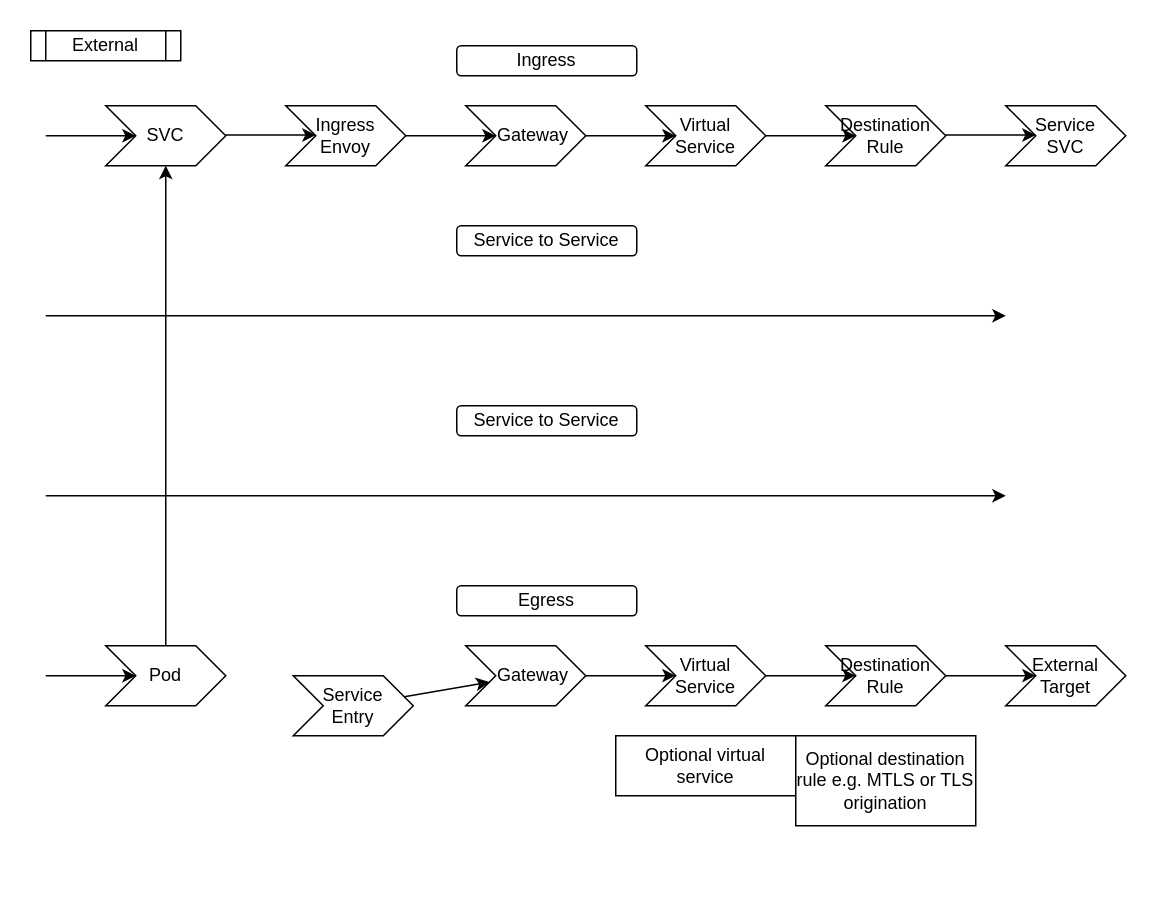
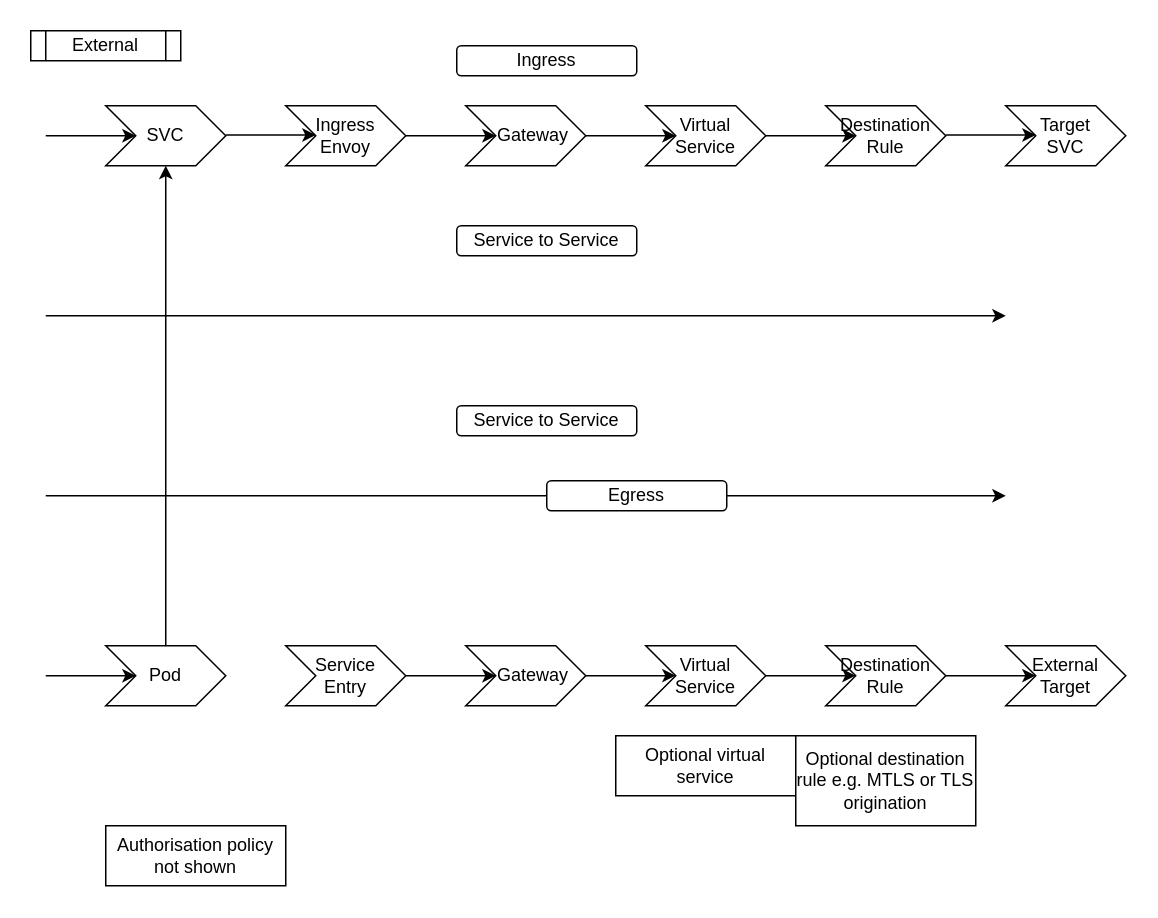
  <mxCell id="0" />
  <mxCell id="1" parent="0" />
  <mxCell id="2" value="" style="endArrow=classic;html=1;" edge="1" parent="1" source="16" target="18"><mxGeometry width="50" height="50" relative="1" as="geometry"><mxPoint x="30" y="90" as="sourcePoint" /><mxPoint x="670" y="90" as="targetPoint" /></mxGeometry></mxCell>
  <mxCell id="3" value="" style="endArrow=classic;html=1;" edge="1" parent="1"><mxGeometry width="50" height="50" relative="1" as="geometry"><mxPoint x="30" y="210" as="sourcePoint" /><mxPoint x="670" y="210" as="targetPoint" /></mxGeometry></mxCell>
  <mxCell id="4" value="" style="endArrow=classic;html=1;" edge="1" parent="1"><mxGeometry width="50" height="50" relative="1" as="geometry"><mxPoint x="30" y="330" as="sourcePoint" /><mxPoint x="670" y="330" as="targetPoint" /></mxGeometry></mxCell>
  <mxCell id="5" value="Ingress" style="rounded=1;whiteSpace=wrap;html=1;verticalAlign=middle;" vertex="1" parent="1"><mxGeometry x="304" y="30" width="120" height="20" as="geometry" /></mxCell>
  <mxCell id="6" value="Service to Service" style="rounded=1;whiteSpace=wrap;html=1;" vertex="1" parent="1"><mxGeometry x="304" y="150" width="120" height="20" as="geometry" /></mxCell>
  <mxCell id="7" value="Service to Service" style="rounded=1;whiteSpace=wrap;html=1;" vertex="1" parent="1"><mxGeometry x="304" y="270" width="120" height="20" as="geometry" /></mxCell>
  <mxCell id="8" value="" style="endArrow=classic;html=1;" edge="1" parent="1" source="24" target="26"><mxGeometry width="50" height="50" relative="1" as="geometry"><mxPoint x="30" y="450" as="sourcePoint" /><mxPoint x="320" y="450" as="targetPoint" /></mxGeometry></mxCell>
- <mxCell id="9" value="Egress" style="rounded=1;whiteSpace=wrap;html=1;" vertex="1" parent="1"><mxGeometry x="304" y="390" width="120" height="20" as="geometry" /></mxCell>
+ <mxCell id="9" value="Egress" style="rounded=1;whiteSpace=wrap;html=1;" vertex="1" parent="1"><mxGeometry x="364" y="320" width="120" height="20" as="geometry" /></mxCell>
  <mxCell id="10" value="External" style="shape=process;whiteSpace=wrap;html=1;backgroundOutline=1;" vertex="1" parent="1"><mxGeometry x="20" y="20" width="100" height="20" as="geometry" /></mxCell>
  <mxCell id="11" value="SVC" style="shape=step;perimeter=stepPerimeter;whiteSpace=wrap;html=1;fixedSize=1;" vertex="1" parent="1"><mxGeometry x="70" y="70" width="80" height="40" as="geometry" /></mxCell>
  <mxCell id="12" value="&lt;div&gt;Ingress&lt;/div&gt;&lt;div&gt;Envoy&lt;br&gt;&lt;/div&gt;" style="shape=step;perimeter=stepPerimeter;whiteSpace=wrap;html=1;fixedSize=1;" vertex="1" parent="1"><mxGeometry x="190" y="70" width="80" height="40" as="geometry" /></mxCell>
  <mxCell id="13" value="" style="endArrow=classic;html=1;" edge="1" parent="1"><mxGeometry width="50" height="50" relative="1" as="geometry"><mxPoint x="30" y="90" as="sourcePoint" /><mxPoint x="90" y="90" as="targetPoint" /></mxGeometry></mxCell>
  <mxCell id="14" value="&amp;nbsp;&amp;nbsp; Gateway" style="shape=step;perimeter=stepPerimeter;whiteSpace=wrap;html=1;fixedSize=1;" vertex="1" parent="1"><mxGeometry x="310" y="70" width="80" height="40" as="geometry" /></mxCell>
  <mxCell id="15" value="" style="endArrow=classic;html=1;" edge="1" parent="1" source="12" target="14"><mxGeometry width="50" height="50" relative="1" as="geometry"><mxPoint x="270" y="90" as="sourcePoint" /><mxPoint x="670" y="90" as="targetPoint" /></mxGeometry></mxCell>
  <mxCell id="16" value="&lt;div&gt;Virtual&lt;/div&gt;&lt;div&gt;Service&lt;br&gt;&lt;/div&gt;" style="shape=step;perimeter=stepPerimeter;whiteSpace=wrap;html=1;fixedSize=1;" vertex="1" parent="1"><mxGeometry x="430" y="70" width="80" height="40" as="geometry" /></mxCell>
  <mxCell id="17" value="" style="endArrow=classic;html=1;" edge="1" parent="1" source="14" target="16"><mxGeometry width="50" height="50" relative="1" as="geometry"><mxPoint x="390" y="90" as="sourcePoint" /><mxPoint x="670" y="90" as="targetPoint" /></mxGeometry></mxCell>
  <mxCell id="18" value="Destination Rule" style="shape=step;perimeter=stepPerimeter;whiteSpace=wrap;html=1;fixedSize=1;" vertex="1" parent="1"><mxGeometry x="550" y="70" width="80" height="40" as="geometry" /></mxCell>
- <mxCell id="19" value="&lt;div&gt;Service&lt;/div&gt;&lt;div&gt;SVC&lt;/div&gt;" style="shape=step;perimeter=stepPerimeter;whiteSpace=wrap;html=1;fixedSize=1;" vertex="1" parent="1"><mxGeometry x="670" y="70" width="80" height="40" as="geometry" /></mxCell>
+ <mxCell id="19" value="&lt;div&gt;Target&lt;/div&gt;&lt;div&gt;SVC&lt;/div&gt;" style="shape=step;perimeter=stepPerimeter;whiteSpace=wrap;html=1;fixedSize=1;" vertex="1" parent="1"><mxGeometry x="670" y="70" width="80" height="40" as="geometry" /></mxCell>
  <mxCell id="20" value="" style="endArrow=classic;html=1;" edge="1" parent="1"><mxGeometry width="50" height="50" relative="1" as="geometry"><mxPoint x="630" y="89.5" as="sourcePoint" /><mxPoint x="690" y="89.5" as="targetPoint" /></mxGeometry></mxCell>
  <mxCell id="21" value="" style="endArrow=classic;html=1;" edge="1" parent="1"><mxGeometry width="50" height="50" relative="1" as="geometry"><mxPoint x="150" y="89.5" as="sourcePoint" /><mxPoint x="210" y="89.5" as="targetPoint" /></mxGeometry></mxCell>
  <mxCell id="22" value="Pod" style="shape=step;perimeter=stepPerimeter;whiteSpace=wrap;html=1;fixedSize=1;" vertex="1" parent="1"><mxGeometry x="70" y="430" width="80" height="40" as="geometry" /></mxCell>
  <mxCell id="23" value="" style="endArrow=classic;html=1;" edge="1" parent="1" target="22"><mxGeometry width="50" height="50" relative="1" as="geometry"><mxPoint x="30" y="450" as="sourcePoint" /><mxPoint x="670" y="450" as="targetPoint" /></mxGeometry></mxCell>
- <mxCell id="24" value="&lt;div&gt;Service&lt;/div&gt;&lt;div&gt;Entry&lt;br&gt;&lt;/div&gt;" style="shape=step;perimeter=stepPerimeter;whiteSpace=wrap;html=1;fixedSize=1;" vertex="1" parent="1"><mxGeometry x="195" y="450" width="80" height="40" as="geometry" /></mxCell>
+ <mxCell id="24" value="&lt;div&gt;Service&lt;/div&gt;&lt;div&gt;Entry&lt;br&gt;&lt;/div&gt;" style="shape=step;perimeter=stepPerimeter;whiteSpace=wrap;html=1;fixedSize=1;" vertex="1" parent="1"><mxGeometry x="190" y="430" width="80" height="40" as="geometry" /></mxCell>
  <mxCell id="25" value="" style="endArrow=classic;html=1;" edge="1" parent="1" source="22" target="11"><mxGeometry width="50" height="50" relative="1" as="geometry"><mxPoint x="150" y="450" as="sourcePoint" /><mxPoint x="670" y="450" as="targetPoint" /></mxGeometry></mxCell>
  <mxCell id="26" value="&amp;nbsp;&amp;nbsp; Gateway" style="shape=step;perimeter=stepPerimeter;whiteSpace=wrap;html=1;fixedSize=1;" vertex="1" parent="1"><mxGeometry x="310" y="430" width="80" height="40" as="geometry" /></mxCell>
  <mxCell id="27" value="&lt;div&gt;Virtual&lt;/div&gt;&lt;div&gt;Service&lt;br&gt;&lt;/div&gt;" style="shape=step;perimeter=stepPerimeter;whiteSpace=wrap;html=1;fixedSize=1;" vertex="1" parent="1"><mxGeometry x="430" y="430" width="80" height="40" as="geometry" /></mxCell>
  <mxCell id="28" value="&lt;div&gt;Destination&lt;/div&gt;&lt;div&gt;Rule&lt;br&gt;&lt;/div&gt;" style="shape=step;perimeter=stepPerimeter;whiteSpace=wrap;html=1;fixedSize=1;" vertex="1" parent="1"><mxGeometry x="550" y="430" width="80" height="40" as="geometry" /></mxCell>
  <mxCell id="29" value="" style="endArrow=classic;html=1;entryX=0;entryY=0.5;entryDx=0;entryDy=0;" edge="1" parent="1"><mxGeometry width="50" height="50" relative="1" as="geometry"><mxPoint x="390" y="449.92" as="sourcePoint" /><mxPoint x="450" y="449.92" as="targetPoint" /></mxGeometry></mxCell>
  <mxCell id="30" value="" style="endArrow=classic;html=1;entryX=0;entryY=0.5;entryDx=0;entryDy=0;" edge="1" parent="1"><mxGeometry width="50" height="50" relative="1" as="geometry"><mxPoint x="510" y="449.92" as="sourcePoint" /><mxPoint x="570" y="449.92" as="targetPoint" /></mxGeometry></mxCell>
  <mxCell id="31" value="" style="endArrow=classic;html=1;entryX=0;entryY=0.5;entryDx=0;entryDy=0;" edge="1" parent="1"><mxGeometry width="50" height="50" relative="1" as="geometry"><mxPoint x="630" y="449.92" as="sourcePoint" /><mxPoint x="690" y="449.92" as="targetPoint" /></mxGeometry></mxCell>
  <mxCell id="32" value="&lt;div&gt;External&lt;/div&gt;&lt;div&gt;Target&lt;/div&gt;" style="shape=step;perimeter=stepPerimeter;whiteSpace=wrap;html=1;fixedSize=1;" vertex="1" parent="1"><mxGeometry x="670" y="430" width="80" height="40" as="geometry" /></mxCell>
  <mxCell id="33" value="Optional virtual service" style="rounded=0;whiteSpace=wrap;html=1;" vertex="1" parent="1"><mxGeometry x="410" y="490" width="120" height="40" as="geometry" /></mxCell>
  <mxCell id="34" value="Optional destination rule e.g. MTLS or TLS origination" style="rounded=0;whiteSpace=wrap;html=1;" vertex="1" parent="1"><mxGeometry x="530" y="490" width="120" height="60" as="geometry" /></mxCell>
+ <mxCell id="35" value="Authorisation policy not shown" style="rounded=0;whiteSpace=wrap;html=1;" vertex="1" parent="1"><mxGeometry x="70" y="550" width="120" height="40" as="geometry" /></mxCell>
